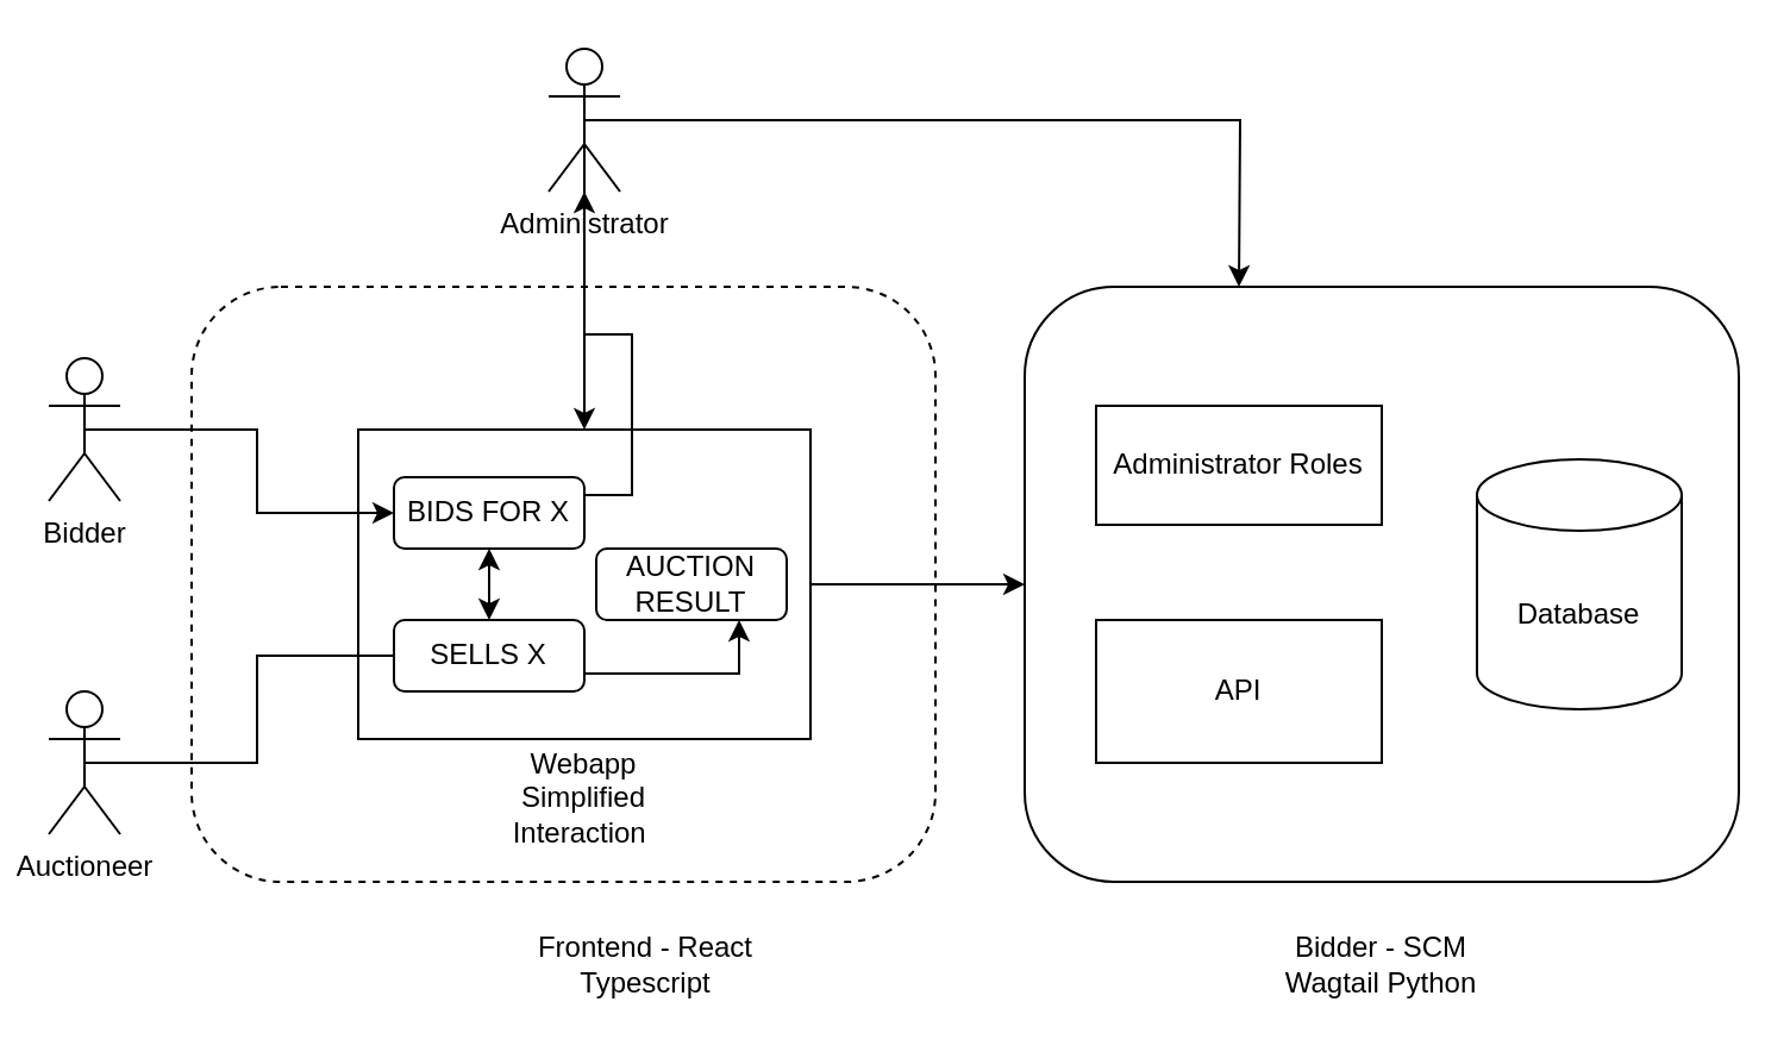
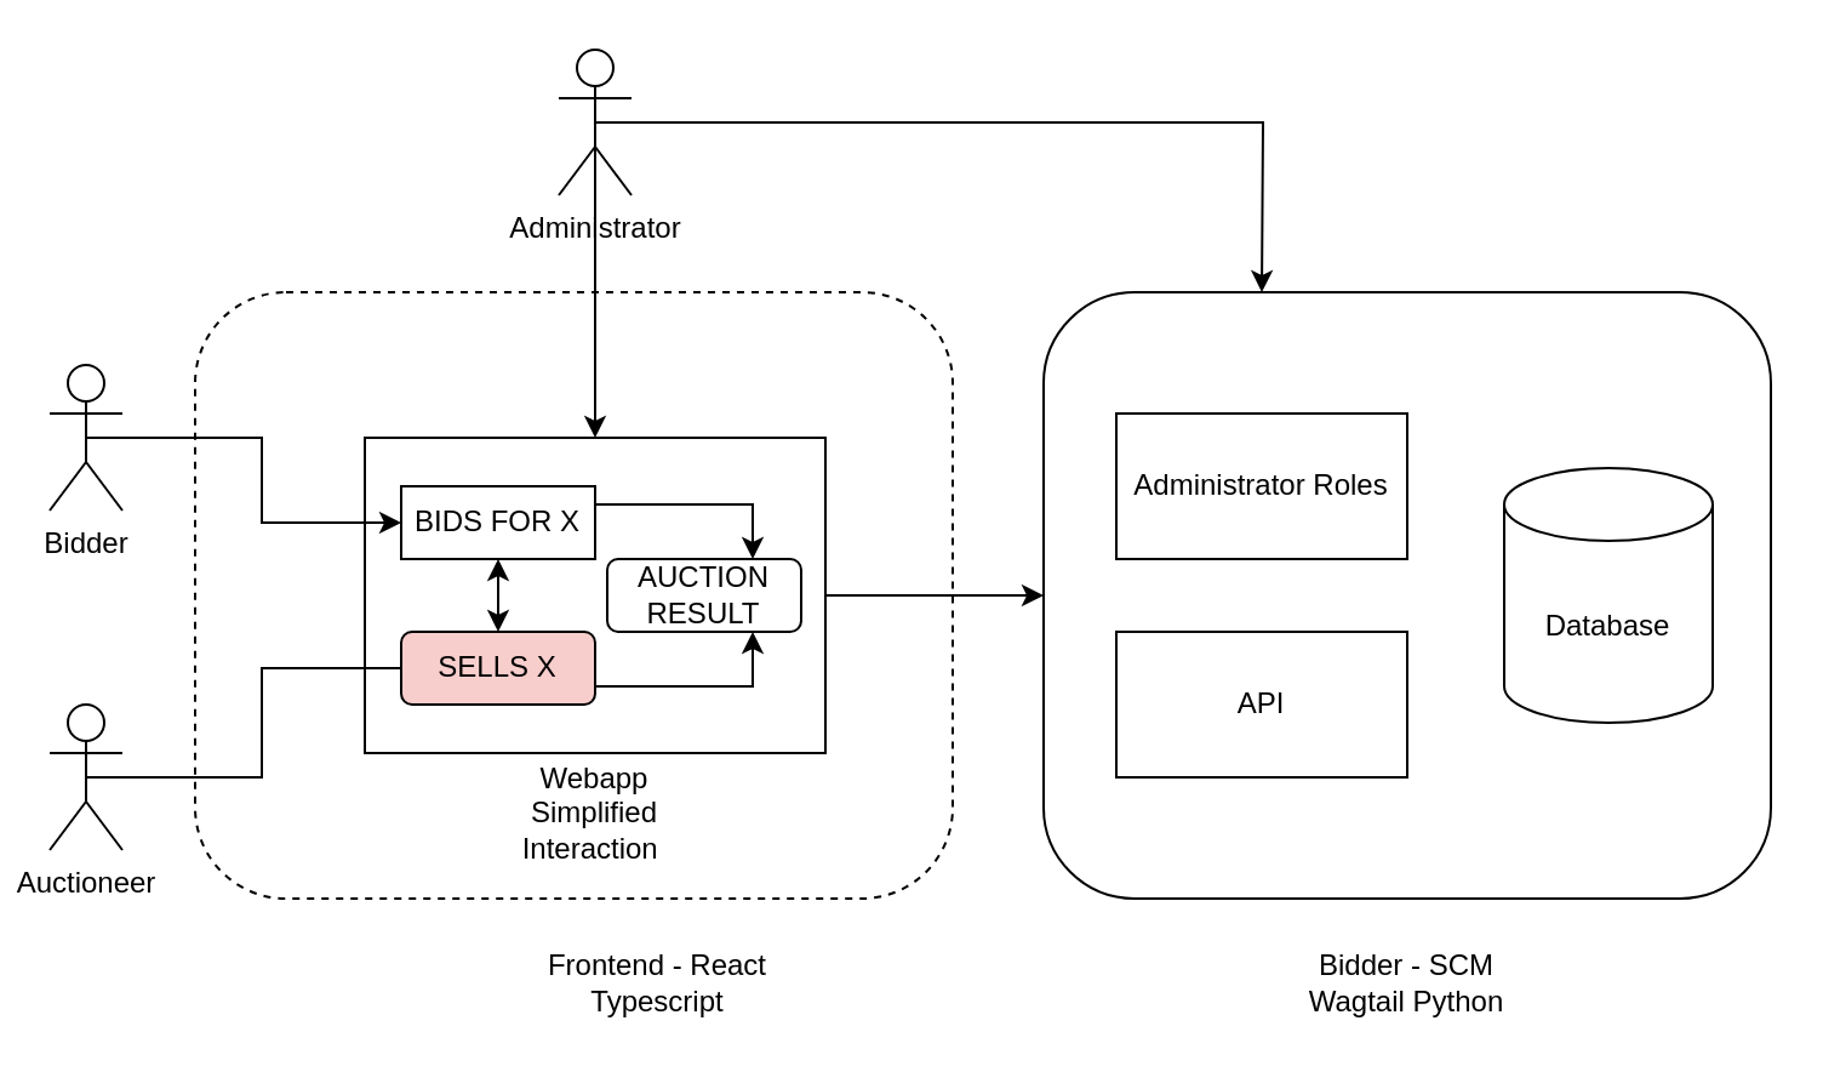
  <mxCell id="0" />
  <mxCell id="1" parent="0" />
  <mxCell id="2" value="" style="rounded=1;whiteSpace=wrap;html=1;dashed=1;" vertex="1" parent="1"><mxGeometry x="80" y="120" width="312.5" height="250" as="geometry" /></mxCell>
  <mxCell id="3" style="edgeStyle=orthogonalEdgeStyle;rounded=0;orthogonalLoop=1;jettySize=auto;html=1;exitX=1;exitY=0.5;exitDx=0;exitDy=0;entryX=0;entryY=0.5;entryDx=0;entryDy=0;" edge="1" parent="1" source="4" target="13"><mxGeometry relative="1" as="geometry" /></mxCell>
  <mxCell id="4" value="" style="rounded=0;whiteSpace=wrap;html=1;" vertex="1" parent="1"><mxGeometry x="150" y="180" width="190" height="130" as="geometry" /></mxCell>
  <mxCell id="5" style="edgeStyle=orthogonalEdgeStyle;rounded=0;orthogonalLoop=1;jettySize=auto;html=1;exitX=0.5;exitY=0.5;exitDx=0;exitDy=0;exitPerimeter=0;entryX=0;entryY=0.5;entryDx=0;entryDy=0;" edge="1" parent="1" source="6" target="18"><mxGeometry relative="1" as="geometry" /></mxCell>
  <mxCell id="6" value="Bidder" style="shape=umlActor;verticalLabelPosition=bottom;verticalAlign=top;html=1;outlineConnect=0;" vertex="1" parent="1"><mxGeometry x="20" y="150" width="30" height="60" as="geometry" /></mxCell>
  <mxCell id="7" style="edgeStyle=orthogonalEdgeStyle;rounded=0;orthogonalLoop=1;jettySize=auto;html=1;exitX=0.5;exitY=0.5;exitDx=0;exitDy=0;exitPerimeter=0;entryX=0;entryY=0.5;entryDx=0;entryDy=0;endArrow=none;" edge="1" parent="1" source="8" target="21"><mxGeometry relative="1" as="geometry" /></mxCell>
  <mxCell id="8" value="Auctioneer" style="shape=umlActor;verticalLabelPosition=bottom;verticalAlign=top;html=1;outlineConnect=0;" vertex="1" parent="1"><mxGeometry x="20" y="290" width="30" height="60" as="geometry" /></mxCell>
  <mxCell id="9" style="edgeStyle=orthogonalEdgeStyle;rounded=0;orthogonalLoop=1;jettySize=auto;html=1;exitX=0.5;exitY=0.5;exitDx=0;exitDy=0;exitPerimeter=0;entryX=0.5;entryY=0;entryDx=0;entryDy=0;" edge="1" parent="1" source="11" target="4"><mxGeometry relative="1" as="geometry" /></mxCell>
  <mxCell id="10" style="edgeStyle=orthogonalEdgeStyle;rounded=0;orthogonalLoop=1;jettySize=auto;html=1;exitX=0.5;exitY=0.5;exitDx=0;exitDy=0;exitPerimeter=0;" edge="1" parent="1" source="11"><mxGeometry relative="1" as="geometry"><mxPoint x="520" y="120" as="targetPoint" /></mxGeometry></mxCell>
  <mxCell id="11" value="Administrator" style="shape=umlActor;verticalLabelPosition=bottom;verticalAlign=top;html=1;outlineConnect=0;" vertex="1" parent="1"><mxGeometry x="230" y="20" width="30" height="60" as="geometry" /></mxCell>
  <mxCell id="12" value="" style="group" vertex="1" connectable="0" parent="1"><mxGeometry x="430" y="110" width="300" height="250" as="geometry" /></mxCell>
  <mxCell id="13" value="" style="rounded=1;whiteSpace=wrap;html=1;" vertex="1" parent="12"><mxGeometry y="10" width="300" height="250" as="geometry" /></mxCell>
- <mxCell id="14" value="Administrator Roles" style="rounded=0;whiteSpace=wrap;html=1;" vertex="1" parent="12"><mxGeometry x="30" y="60" width="120" height="50" as="geometry" /></mxCell>
+ <mxCell id="14" value="Administrator Roles" style="rounded=0;whiteSpace=wrap;html=1;" vertex="1" parent="12"><mxGeometry x="30" y="60" width="120" height="60" as="geometry" /></mxCell>
  <mxCell id="15" value="Database" style="shape=cylinder3;whiteSpace=wrap;html=1;boundedLbl=1;backgroundOutline=1;size=15;" vertex="1" parent="12"><mxGeometry x="190" y="82.5" width="86" height="105" as="geometry" /></mxCell>
  <mxCell id="16" value="API" style="rounded=0;whiteSpace=wrap;html=1;" vertex="1" parent="12"><mxGeometry x="30" y="150" width="120" height="60" as="geometry" /></mxCell>
- <mxCell id="17" style="edgeStyle=orthogonalEdgeStyle;rounded=0;orthogonalLoop=1;jettySize=auto;html=1;exitX=1;exitY=0.25;exitDx=0;exitDy=0;" edge="1" parent="1" source="18" target="11"><mxGeometry relative="1" as="geometry" /></mxCell>
- <mxCell id="18" value="BIDS FOR X" style="rounded=1;whiteSpace=wrap;html=1;" vertex="1" parent="1"><mxGeometry x="165" y="200" width="80" height="30" as="geometry" /></mxCell>
+ <mxCell id="17" style="edgeStyle=orthogonalEdgeStyle;rounded=0;orthogonalLoop=1;jettySize=auto;html=1;exitX=1;exitY=0.25;exitDx=0;exitDy=0;entryX=0.75;entryY=0;entryDx=0;entryDy=0;" edge="1" parent="1" source="18" target="19"><mxGeometry relative="1" as="geometry" /></mxCell>
+ <mxCell id="18" value="BIDS FOR X" style="whiteSpace=wrap;html=1;rounded=0;" vertex="1" parent="1"><mxGeometry x="165" y="200" width="80" height="30" as="geometry" /></mxCell>
  <mxCell id="19" value="AUCTION RESULT" style="rounded=1;whiteSpace=wrap;html=1;" vertex="1" parent="1"><mxGeometry x="250" y="230" width="80" height="30" as="geometry" /></mxCell>
  <mxCell id="20" style="edgeStyle=orthogonalEdgeStyle;rounded=0;orthogonalLoop=1;jettySize=auto;html=1;exitX=1;exitY=0.75;exitDx=0;exitDy=0;entryX=0.75;entryY=1;entryDx=0;entryDy=0;" edge="1" parent="1" source="21" target="19"><mxGeometry relative="1" as="geometry" /></mxCell>
- <mxCell id="21" value="SELLS X" style="rounded=1;whiteSpace=wrap;html=1;" vertex="1" parent="1"><mxGeometry x="165" y="260" width="80" height="30" as="geometry" /></mxCell>
+ <mxCell id="21" value="SELLS X" style="rounded=1;whiteSpace=wrap;html=1;fillColor=#f8cecc;" vertex="1" parent="1"><mxGeometry x="165" y="260" width="80" height="30" as="geometry" /></mxCell>
  <mxCell id="22" value="" style="endArrow=classic;startArrow=classic;html=1;rounded=0;exitX=0.5;exitY=0;exitDx=0;exitDy=0;" edge="1" parent="1" source="21" target="18"><mxGeometry width="50" height="50" relative="1" as="geometry"><mxPoint x="170" y="270" as="sourcePoint" /><mxPoint x="220" y="220" as="targetPoint" /></mxGeometry></mxCell>
  <mxCell id="23" value="&lt;div style=&quot;&quot;&gt;&lt;span style=&quot;background-color: initial;&quot;&gt;Webapp Simplified Interaction&amp;nbsp;&lt;/span&gt;&lt;/div&gt;" style="text;html=1;strokeColor=none;fillColor=none;align=center;verticalAlign=middle;whiteSpace=wrap;rounded=0;" vertex="1" parent="1"><mxGeometry x="215" y="320" width="60" height="30" as="geometry" /></mxCell>
  <mxCell id="24" value="Bidder - SCM Wagtail Python" style="text;html=1;strokeColor=none;fillColor=none;align=center;verticalAlign=middle;whiteSpace=wrap;rounded=0;" vertex="1" parent="1"><mxGeometry x="535" y="390" width="90" height="30" as="geometry" /></mxCell>
  <mxCell id="25" value="Frontend - React Typescript" style="text;html=1;strokeColor=none;fillColor=none;align=center;verticalAlign=middle;whiteSpace=wrap;rounded=0;" vertex="1" parent="1"><mxGeometry x="214.38" y="390" width="113.75" height="30" as="geometry" /></mxCell>
